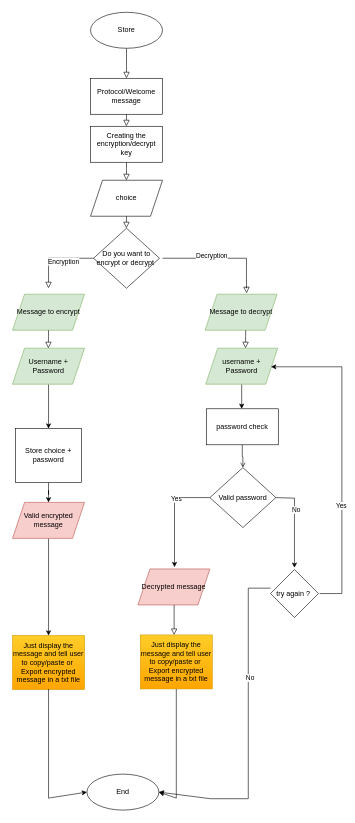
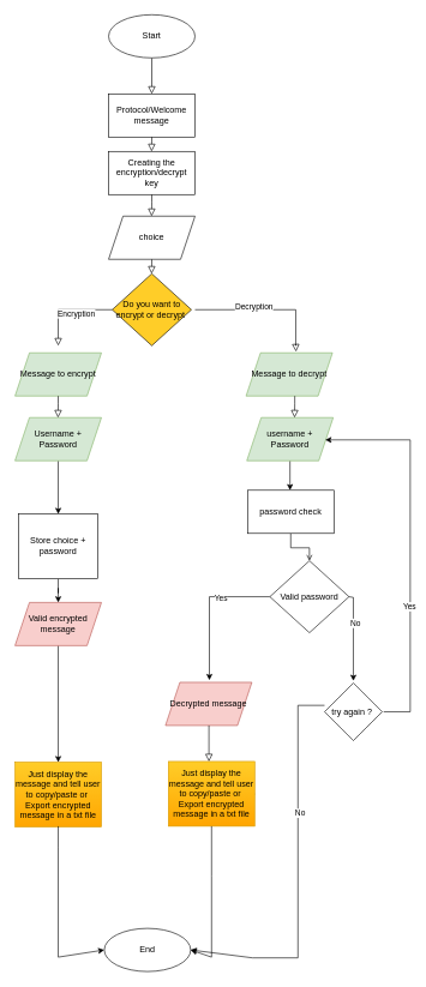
  <mxCell id="0" />
  <mxCell id="1" parent="0" />
  <mxCell id="2" value="" style="rounded=0;html=1;jettySize=auto;orthogonalLoop=1;fontSize=11;endArrow=block;endFill=0;endSize=8;strokeWidth=1;shadow=0;labelBackgroundColor=none;edgeStyle=orthogonalEdgeStyle;" edge="1" parent="1"><mxGeometry relative="1" as="geometry"><mxPoint x="210" y="80" as="sourcePoint" /><mxPoint x="210" y="130" as="targetPoint" /></mxGeometry></mxCell>
  <mxCell id="3" value="Protocol/Welcome message" style="rounded=0;whiteSpace=wrap;html=1;" vertex="1" parent="1"><mxGeometry x="150" y="130" width="120" height="60" as="geometry" /></mxCell>
- <mxCell id="4" value="Store" style="ellipse;whiteSpace=wrap;html=1;" vertex="1" parent="1"><mxGeometry x="150" y="20" width="120" height="60" as="geometry" /></mxCell>
+ <mxCell id="4" value="Start" style="ellipse;whiteSpace=wrap;html=1;" vertex="1" parent="1"><mxGeometry x="150" y="20" width="120" height="60" as="geometry" /></mxCell>
  <mxCell id="5" value="Creating the encryption/decrypt key" style="rounded=0;whiteSpace=wrap;html=1;" vertex="1" parent="1"><mxGeometry x="150" y="210" width="120" height="60" as="geometry" /></mxCell>
- <mxCell id="6" value="Do you want to encrypt or decrypt&amp;nbsp;" style="rhombus;whiteSpace=wrap;html=1;" vertex="1" parent="1"><mxGeometry x="155" y="380" width="110" height="100" as="geometry" /></mxCell>
+ <mxCell id="6" value="Do you want to encrypt or decrypt&amp;nbsp;" style="rhombus;whiteSpace=wrap;html=1;fillColor=#ffcd28;" vertex="1" parent="1"><mxGeometry x="155" y="380" width="110" height="100" as="geometry" /></mxCell>
  <mxCell id="7" value="choice" style="shape=parallelogram;perimeter=parallelogramPerimeter;whiteSpace=wrap;html=1;fixedSize=1;" vertex="1" parent="1"><mxGeometry x="150" y="300" width="120" height="60" as="geometry" /></mxCell>
  <mxCell id="8" value="" style="edgeStyle=orthogonalEdgeStyle;rounded=0;orthogonalLoop=1;jettySize=auto;html=1;" edge="1" parent="1" source="9" target="14"><mxGeometry relative="1" as="geometry" /></mxCell>
  <mxCell id="9" value="Store choice + password" style="rounded=0;whiteSpace=wrap;html=1;" vertex="1" parent="1"><mxGeometry x="25" y="714" width="110" height="90" as="geometry" /></mxCell>
  <mxCell id="10" value="" style="rounded=0;html=1;jettySize=auto;orthogonalLoop=1;fontSize=11;endArrow=block;endFill=0;endSize=8;strokeWidth=1;shadow=0;labelBackgroundColor=none;edgeStyle=orthogonalEdgeStyle;exitX=0;exitY=0.5;exitDx=0;exitDy=0;" edge="1" parent="1" source="6"><mxGeometry relative="1" as="geometry"><mxPoint x="80" y="430" as="sourcePoint" /><mxPoint x="80" y="480" as="targetPoint" /><Array as="points"><mxPoint x="80" y="430" /></Array></mxGeometry></mxCell>
  <mxCell id="11" value="Encryption" style="edgeLabel;html=1;align=center;verticalAlign=middle;resizable=0;points=[];" connectable="0" vertex="1" parent="10"><mxGeometry x="-0.187" y="5" relative="1" as="geometry"><mxPoint as="offset" /></mxGeometry></mxCell>
  <mxCell id="12" value="Message to encrypt" style="shape=parallelogram;perimeter=parallelogramPerimeter;whiteSpace=wrap;html=1;fixedSize=1;fillColor=#d5e8d4;strokeColor=#82b366;" vertex="1" parent="1"><mxGeometry x="20" y="490" width="120" height="60" as="geometry" /></mxCell>
  <mxCell id="13" value="" style="edgeStyle=orthogonalEdgeStyle;rounded=0;orthogonalLoop=1;jettySize=auto;html=1;entryX=0.5;entryY=0;entryDx=0;entryDy=0;" edge="1" parent="1" source="14" target="19"><mxGeometry relative="1" as="geometry"><mxPoint x="80" y="977" as="targetPoint" /><Array as="points"><mxPoint x="80" y="1057" /></Array></mxGeometry></mxCell>
  <mxCell id="14" value="Valid encrypted message" style="shape=parallelogram;perimeter=parallelogramPerimeter;whiteSpace=wrap;html=1;fixedSize=1;fillColor=#f8cecc;strokeColor=#b85450;" vertex="1" parent="1"><mxGeometry x="20" y="837" width="120" height="60" as="geometry" /></mxCell>
  <mxCell id="15" value="" style="edgeStyle=orthogonalEdgeStyle;rounded=0;orthogonalLoop=1;jettySize=auto;html=1;" edge="1" parent="1" source="16" target="9"><mxGeometry relative="1" as="geometry" /></mxCell>
  <mxCell id="16" value="Username + Password" style="shape=parallelogram;perimeter=parallelogramPerimeter;whiteSpace=wrap;html=1;fixedSize=1;fillColor=#d5e8d4;strokeColor=#82b366;" vertex="1" parent="1"><mxGeometry x="20" y="580" width="120" height="60" as="geometry" /></mxCell>
  <mxCell id="17" value="" style="rounded=0;html=1;jettySize=auto;orthogonalLoop=1;fontSize=11;endArrow=block;endFill=0;endSize=8;strokeWidth=1;shadow=0;labelBackgroundColor=none;edgeStyle=orthogonalEdgeStyle;entryX=0.578;entryY=-0.029;entryDx=0;entryDy=0;entryPerimeter=0;" edge="1" parent="1" target="20"><mxGeometry relative="1" as="geometry"><mxPoint x="270" y="430" as="sourcePoint" /><mxPoint x="330" y="480" as="targetPoint" /><Array as="points"><mxPoint x="410" y="430" /><mxPoint x="410" y="480" /><mxPoint x="410" y="480" /></Array></mxGeometry></mxCell>
  <mxCell id="18" value="Decryption" style="edgeLabel;html=1;align=center;verticalAlign=middle;resizable=0;points=[];" connectable="0" vertex="1" parent="17"><mxGeometry x="-0.187" y="5" relative="1" as="geometry"><mxPoint as="offset" /></mxGeometry></mxCell>
  <mxCell id="19" value="Just display the message and tell user to copy/paste or&amp;nbsp;&lt;br&gt;Export encrypted message in a txt file" style="rounded=0;whiteSpace=wrap;html=1;fillColor=#ffcd28;strokeColor=#d79b00;gradientColor=#ffa500;" vertex="1" parent="1"><mxGeometry x="20" y="1059" width="120" height="90" as="geometry" /></mxCell>
  <mxCell id="20" value="Message to decrypt" style="shape=parallelogram;perimeter=parallelogramPerimeter;whiteSpace=wrap;html=1;fixedSize=1;fillColor=#d5e8d4;strokeColor=#82b366;" vertex="1" parent="1"><mxGeometry x="341" y="490" width="120" height="60" as="geometry" /></mxCell>
  <mxCell id="21" value="End" style="ellipse;whiteSpace=wrap;html=1;" vertex="1" parent="1"><mxGeometry x="144" y="1290" width="120" height="60" as="geometry" /></mxCell>
  <mxCell id="22" value="" style="endArrow=classic;html=1;rounded=0;entryX=0;entryY=0.5;entryDx=0;entryDy=0;" edge="1" parent="1" target="21"><mxGeometry width="50" height="50" relative="1" as="geometry"><mxPoint x="80" y="1148" as="sourcePoint" /><mxPoint x="140" y="1178" as="targetPoint" /><Array as="points"><mxPoint x="80" y="1178" /><mxPoint x="80" y="1330" /></Array></mxGeometry></mxCell>
  <mxCell id="23" value="Decrypted message" style="shape=parallelogram;perimeter=parallelogramPerimeter;whiteSpace=wrap;html=1;fixedSize=1;fillColor=#f8cecc;strokeColor=#b85450;" vertex="1" parent="1"><mxGeometry x="229" y="948" width="120" height="60" as="geometry" /></mxCell>
  <mxCell id="24" value="" style="edgeStyle=orthogonalEdgeStyle;rounded=0;orthogonalLoop=1;jettySize=auto;html=1;" edge="1" parent="1" source="25" target="40"><mxGeometry relative="1" as="geometry"><Array as="points"><mxPoint x="402" y="670" /><mxPoint x="402" y="670" /></Array></mxGeometry></mxCell>
  <mxCell id="25" value="username + Password" style="shape=parallelogram;perimeter=parallelogramPerimeter;whiteSpace=wrap;html=1;fixedSize=1;fillColor=#d5e8d4;strokeColor=#82b366;" vertex="1" parent="1"><mxGeometry x="342" y="580" width="120" height="60" as="geometry" /></mxCell>
- <mxCell id="26" value="Valid password" style="rhombus;whiteSpace=wrap;html=1;" vertex="1" parent="1"><mxGeometry x="349" y="779" width="110" height="100" as="geometry" /></mxCell>
+ <mxCell id="26" value="Valid password" style="rhombus;whiteSpace=wrap;html=1;" vertex="1" parent="1"><mxGeometry x="374" y="779" width="110" height="100" as="geometry" /></mxCell>
  <mxCell id="27" value="" style="endArrow=classic;html=1;rounded=0;exitX=0;exitY=0.5;exitDx=0;exitDy=0;" edge="1" parent="1" source="26"><mxGeometry width="50" height="50" relative="1" as="geometry"><mxPoint x="392" y="775" as="sourcePoint" /><mxPoint x="290" y="945" as="targetPoint" /><Array as="points"><mxPoint x="290" y="829" /></Array></mxGeometry></mxCell>
  <mxCell id="28" value="Yes" style="edgeLabel;html=1;align=center;verticalAlign=middle;resizable=0;points=[];" connectable="0" vertex="1" parent="27"><mxGeometry x="-0.309" y="2" relative="1" as="geometry"><mxPoint as="offset" /></mxGeometry></mxCell>
  <mxCell id="29" value="" style="endArrow=none;html=1;rounded=0;entryX=1;entryY=0.5;entryDx=0;entryDy=0;" edge="1" parent="1" target="30"><mxGeometry width="50" height="50" relative="1" as="geometry"><mxPoint x="293" y="1068" as="sourcePoint" /><mxPoint x="223" y="1098" as="targetPoint" /><Array as="points" /></mxGeometry></mxCell>
  <mxCell id="30" value="Just display the message and tell user to copy/paste or&amp;nbsp;&lt;br&gt;Export encrypted message in a txt file" style="rounded=0;whiteSpace=wrap;html=1;fillColor=#ffcd28;strokeColor=#d79b00;gradientColor=#ffa500;" vertex="1" parent="1"><mxGeometry x="233" y="1058" width="120" height="90" as="geometry" /></mxCell>
  <mxCell id="31" value="" style="rounded=0;html=1;jettySize=auto;orthogonalLoop=1;fontSize=11;endArrow=block;endFill=0;endSize=8;strokeWidth=1;shadow=0;labelBackgroundColor=none;edgeStyle=orthogonalEdgeStyle;" edge="1" parent="1"><mxGeometry relative="1" as="geometry"><mxPoint x="289.37" y="1008" as="sourcePoint" /><mxPoint x="289.37" y="1058" as="targetPoint" /></mxGeometry></mxCell>
  <mxCell id="32" value="" style="endArrow=classic;html=1;rounded=0;entryX=1;entryY=0.5;entryDx=0;entryDy=0;" edge="1" parent="1" target="21"><mxGeometry width="50" height="50" relative="1" as="geometry"><mxPoint x="293" y="1148" as="sourcePoint" /><mxPoint x="293" y="1330" as="targetPoint" /><Array as="points"><mxPoint x="293" y="1217" /><mxPoint x="293" y="1330" /></Array></mxGeometry></mxCell>
  <mxCell id="33" value="" style="rounded=0;html=1;jettySize=auto;orthogonalLoop=1;fontSize=11;endArrow=block;endFill=0;endSize=8;strokeWidth=1;shadow=0;labelBackgroundColor=none;edgeStyle=orthogonalEdgeStyle;" edge="1" parent="1"><mxGeometry relative="1" as="geometry"><mxPoint x="210" y="190" as="sourcePoint" /><mxPoint x="209.76" y="210" as="targetPoint" /></mxGeometry></mxCell>
  <mxCell id="34" value="" style="rounded=0;html=1;jettySize=auto;orthogonalLoop=1;fontSize=11;endArrow=block;endFill=0;endSize=8;strokeWidth=1;shadow=0;labelBackgroundColor=none;edgeStyle=orthogonalEdgeStyle;" edge="1" parent="1"><mxGeometry relative="1" as="geometry"><mxPoint x="210" y="270" as="sourcePoint" /><mxPoint x="209.76" y="300" as="targetPoint" /><Array as="points"><mxPoint x="210" y="280" /><mxPoint x="210" y="280" /></Array></mxGeometry></mxCell>
  <mxCell id="35" value="" style="rounded=0;html=1;jettySize=auto;orthogonalLoop=1;fontSize=11;endArrow=block;endFill=0;endSize=8;strokeWidth=1;shadow=0;labelBackgroundColor=none;edgeStyle=orthogonalEdgeStyle;" edge="1" parent="1"><mxGeometry relative="1" as="geometry"><mxPoint x="210" y="360" as="sourcePoint" /><mxPoint x="209.76" y="380" as="targetPoint" /><Array as="points"><mxPoint x="210" y="360" /><mxPoint x="210" y="360" /></Array></mxGeometry></mxCell>
  <mxCell id="36" value="" style="rounded=0;html=1;jettySize=auto;orthogonalLoop=1;fontSize=11;endArrow=block;endFill=0;endSize=8;strokeWidth=1;shadow=0;labelBackgroundColor=none;edgeStyle=orthogonalEdgeStyle;" edge="1" parent="1"><mxGeometry relative="1" as="geometry"><mxPoint x="408.61" y="550" as="sourcePoint" /><mxPoint x="408.37" y="580" as="targetPoint" /><Array as="points"><mxPoint x="408.61" y="560" /><mxPoint x="408.61" y="560" /></Array></mxGeometry></mxCell>
  <mxCell id="37" value="" style="rounded=0;html=1;jettySize=auto;orthogonalLoop=1;fontSize=11;endArrow=block;endFill=0;endSize=8;strokeWidth=1;shadow=0;labelBackgroundColor=none;edgeStyle=orthogonalEdgeStyle;" edge="1" parent="1"><mxGeometry relative="1" as="geometry"><mxPoint x="79.95" y="550" as="sourcePoint" /><mxPoint x="79.71" y="580" as="targetPoint" /><Array as="points"><mxPoint x="79.95" y="560" /><mxPoint x="79.95" y="560" /></Array></mxGeometry></mxCell>
  <mxCell id="38" value="" style="rounded=0;html=1;jettySize=auto;orthogonalLoop=1;fontSize=11;endArrow=block;endFill=0;endSize=8;strokeWidth=1;shadow=0;labelBackgroundColor=none;edgeStyle=orthogonalEdgeStyle;" edge="1" parent="1"><mxGeometry relative="1" as="geometry"><mxPoint x="410.61" y="690" as="sourcePoint" /><mxPoint x="410.37" y="720" as="targetPoint" /><Array as="points"><mxPoint x="410.61" y="700" /><mxPoint x="410.61" y="700" /></Array></mxGeometry></mxCell>
  <mxCell id="39" value="" style="edgeStyle=orthogonalEdgeStyle;rounded=0;orthogonalLoop=1;jettySize=auto;html=1;endArrow=open;" edge="1" parent="1" source="40" target="26"><mxGeometry relative="1" as="geometry" /></mxCell>
  <mxCell id="40" value="password check" style="rounded=0;whiteSpace=wrap;html=1;" vertex="1" parent="1"><mxGeometry x="343" y="681" width="120" height="60" as="geometry" /></mxCell>
  <mxCell id="41" value="try again ?&amp;nbsp;" style="rhombus;whiteSpace=wrap;html=1;" vertex="1" parent="1"><mxGeometry x="450" y="949" width="80" height="80" as="geometry" /></mxCell>
  <mxCell id="42" value="" style="endArrow=classic;html=1;rounded=0;exitX=1;exitY=0.5;exitDx=0;exitDy=0;" edge="1" parent="1" source="26"><mxGeometry width="50" height="50" relative="1" as="geometry"><mxPoint x="549" y="830" as="sourcePoint" /><mxPoint x="490" y="946" as="targetPoint" /><Array as="points"><mxPoint x="490" y="830" /></Array></mxGeometry></mxCell>
  <mxCell id="43" value="No" style="edgeLabel;html=1;align=center;verticalAlign=middle;resizable=0;points=[];" connectable="0" vertex="1" parent="42"><mxGeometry x="-0.309" y="2" relative="1" as="geometry"><mxPoint as="offset" /></mxGeometry></mxCell>
  <mxCell id="44" value="" style="endArrow=classic;html=1;rounded=0;entryX=1;entryY=0.5;entryDx=0;entryDy=0;" edge="1" parent="1" target="21"><mxGeometry width="50" height="50" relative="1" as="geometry"><mxPoint x="450" y="980" as="sourcePoint" /><mxPoint x="290" y="1331" as="targetPoint" /><Array as="points"><mxPoint x="413" y="980" /><mxPoint x="413" y="1331" /><mxPoint x="350" y="1331" /></Array></mxGeometry></mxCell>
  <mxCell id="45" value="No" style="edgeLabel;html=1;align=center;verticalAlign=middle;resizable=0;points=[];" connectable="0" vertex="1" parent="44"><mxGeometry x="-0.309" y="2" relative="1" as="geometry"><mxPoint as="offset" /></mxGeometry></mxCell>
  <mxCell id="46" value="" style="endArrow=classic;html=1;rounded=0;exitX=1;exitY=0.5;exitDx=0;exitDy=0;entryX=1;entryY=0.5;entryDx=0;entryDy=0;" edge="1" parent="1"><mxGeometry width="50" height="50" relative="1" as="geometry"><mxPoint x="532" y="989" as="sourcePoint" /><mxPoint x="451" y="611" as="targetPoint" /><Array as="points"><mxPoint x="569" y="989" /><mxPoint x="569" y="611" /></Array></mxGeometry></mxCell>
  <mxCell id="47" value="Yes" style="edgeLabel;html=1;align=center;verticalAlign=middle;resizable=0;points=[];" connectable="0" vertex="1" parent="46"><mxGeometry x="-0.309" y="2" relative="1" as="geometry"><mxPoint as="offset" /></mxGeometry></mxCell>
